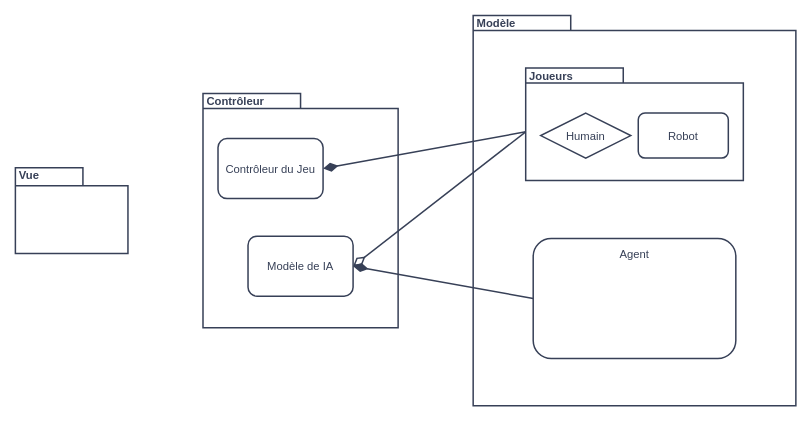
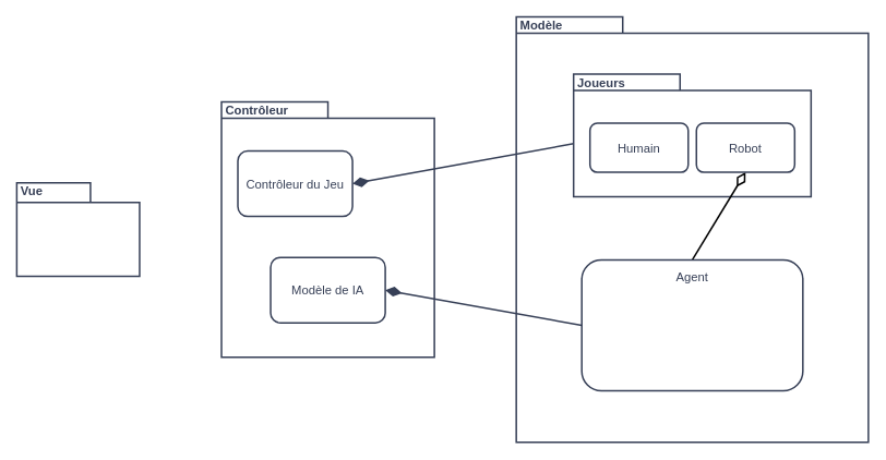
  <mxCell id="0" />
  <mxCell id="1" parent="0" />
  <mxCell id="2" value="Modèle" style="shape=folder;fontStyle=1;spacingTop=-8;tabWidth=130;tabHeight=20;tabPosition=left;html=1;whiteSpace=wrap;labelPosition=center;verticalLabelPosition=middle;align=left;verticalAlign=top;spacingBottom=0;spacing=5;fontSize=15;strokeColor=#374057;fontColor=#374057;strokeWidth=2;fontFamily=Arial;" parent="1" vertex="1"><mxGeometry x="630" y="20" width="430" height="520" as="geometry" /></mxCell>
  <mxCell id="3" value="Joueurs" style="shape=folder;fontStyle=1;spacingTop=-8;tabWidth=130;tabHeight=20;tabPosition=left;html=1;whiteSpace=wrap;labelPosition=center;verticalLabelPosition=middle;align=left;verticalAlign=top;spacingBottom=0;spacing=5;fontSize=15;strokeColor=#374057;fontColor=#374057;strokeWidth=2;fontFamily=Arial;" parent="1" vertex="1"><mxGeometry x="700" y="90" width="290" height="150" as="geometry" /></mxCell>
  <mxCell id="4" value="Contrôleur" style="shape=folder;fontStyle=1;spacingTop=-8;tabWidth=130;tabHeight=20;tabPosition=left;html=1;whiteSpace=wrap;labelPosition=center;verticalLabelPosition=middle;align=left;verticalAlign=top;spacingBottom=0;spacing=5;fontSize=15;strokeColor=#374057;fontColor=#374057;strokeWidth=2;fontFamily=Arial;" parent="1" vertex="1"><mxGeometry x="270" y="124" width="260" height="312" as="geometry" /></mxCell>
  <mxCell id="5" style="rounded=0;orthogonalLoop=1;jettySize=auto;html=1;entryX=0;entryY=0;entryDx=0;entryDy=85;entryPerimeter=0;startArrow=diamondThin;startFill=1;endArrow=none;endFill=0;strokeWidth=2;jumpSize=6;startSize=15;exitX=1;exitY=0.5;exitDx=0;exitDy=0;strokeColor=#374057;fontColor=#374057;fontFamily=Arial;fontSize=15;" parent="1" source="6" target="3" edge="1"><mxGeometry relative="1" as="geometry"><mxPoint x="490" y="215" as="sourcePoint" /></mxGeometry></mxCell>
  <mxCell id="6" value="Contrôleur du Jeu" style="rounded=1;whiteSpace=wrap;html=1;fontSize=15;strokeColor=#374057;fontColor=#374057;strokeWidth=2;fontFamily=Arial;" parent="1" vertex="1"><mxGeometry x="290" y="184" width="140" height="80" as="geometry" /></mxCell>
  <mxCell id="7" style="rounded=0;orthogonalLoop=1;jettySize=auto;html=1;startArrow=diamondThin;startFill=1;endArrow=none;endFill=0;strokeWidth=2;startSize=15;exitX=1;exitY=0.5;exitDx=0;exitDy=0;entryX=0;entryY=0.5;entryDx=0;entryDy=0;strokeColor=#374057;fontColor=#374057;fontFamily=Arial;fontSize=15;" parent="1" source="9" target="11" edge="1"><mxGeometry relative="1" as="geometry" /></mxCell>
- <mxCell id="8" style="rounded=0;orthogonalLoop=1;jettySize=auto;html=1;startArrow=diamondThin;startFill=0;endArrow=none;endFill=0;startSize=15;exitX=1;exitY=0.5;exitDx=0;exitDy=0;entryX=0;entryY=0;entryDx=0;entryDy=85;entryPerimeter=0;strokeColor=#374057;fontColor=#374057;strokeWidth=2;fontFamily=Arial;fontSize=15;" parent="1" source="9" target="3" edge="1"><mxGeometry relative="1" as="geometry"><mxPoint x="700" y="180" as="targetPoint" /></mxGeometry></mxCell>
  <mxCell id="9" value="Modèle de IA" style="rounded=1;whiteSpace=wrap;html=1;fontSize=15;strokeColor=#374057;fontColor=#374057;strokeWidth=2;fontFamily=Arial;" parent="1" vertex="1"><mxGeometry x="330" y="314" width="140" height="80" as="geometry" /></mxCell>
+ <mxCell id="10" style="orthogonalLoop=1;jettySize=auto;html=1;endArrow=none;endFill=0;startSize=15;sourcePerimeterSpacing=0;startArrow=diamondThin;startFill=0;exitX=0.5;exitY=1;exitDx=0;exitDy=0;entryX=0.5;entryY=0;entryDx=0;entryDy=0;strokeWidth=2;rounded=0;" parent="1" source="13" target="11" edge="1"><mxGeometry relative="1" as="geometry" /></mxCell>
  <mxCell id="11" value="Agent" style="rounded=1;whiteSpace=wrap;html=1;verticalAlign=top;spacingTop=5;fontSize=15;strokeColor=#374057;fontColor=#374057;strokeWidth=2;fontFamily=Arial;" parent="1" vertex="1"><mxGeometry x="710" y="317" width="270" height="160" as="geometry" /></mxCell>
- <mxCell id="12" value="Humain" style="rhombus;whiteSpace=wrap;html=1;fontSize=15;strokeColor=#374057;fontColor=#374057;strokeWidth=2;fontFamily=Arial;" parent="1" vertex="1"><mxGeometry x="720" y="150" width="120" height="60" as="geometry" /></mxCell>
+ <mxCell id="12" value="Humain" style="rounded=1;whiteSpace=wrap;html=1;fontSize=15;strokeColor=#374057;fontColor=#374057;strokeWidth=2;fontFamily=Arial;" parent="1" vertex="1"><mxGeometry x="720" y="150" width="120" height="60" as="geometry" /></mxCell>
  <mxCell id="13" value="Robot" style="rounded=1;whiteSpace=wrap;html=1;fontSize=15;strokeColor=#374057;fontColor=#374057;strokeWidth=2;fontFamily=Arial;" parent="1" vertex="1"><mxGeometry x="850" y="150" width="120" height="60" as="geometry" /></mxCell>
  <mxCell id="14" style="edgeStyle=orthogonalEdgeStyle;rounded=0;orthogonalLoop=1;jettySize=auto;html=1;exitX=0.5;exitY=1;exitDx=0;exitDy=0;exitPerimeter=0;strokeColor=#374057;fontColor=#374057;strokeWidth=2;fontFamily=Arial;fontSize=15;" parent="1" source="2" target="2" edge="1"><mxGeometry relative="1" as="geometry" /></mxCell>
  <mxCell id="15" value="Vue" style="shape=folder;fontStyle=1;spacingTop=-8;tabWidth=90;tabHeight=24;tabPosition=left;html=1;whiteSpace=wrap;labelPosition=center;verticalLabelPosition=middle;align=left;verticalAlign=top;spacingBottom=0;spacing=5;fontSize=15;strokeColor=#374057;fontColor=#374057;strokeWidth=2;fontFamily=Arial;" parent="1" vertex="1"><mxGeometry x="20" y="223" width="150" height="114" as="geometry" /></mxCell>
